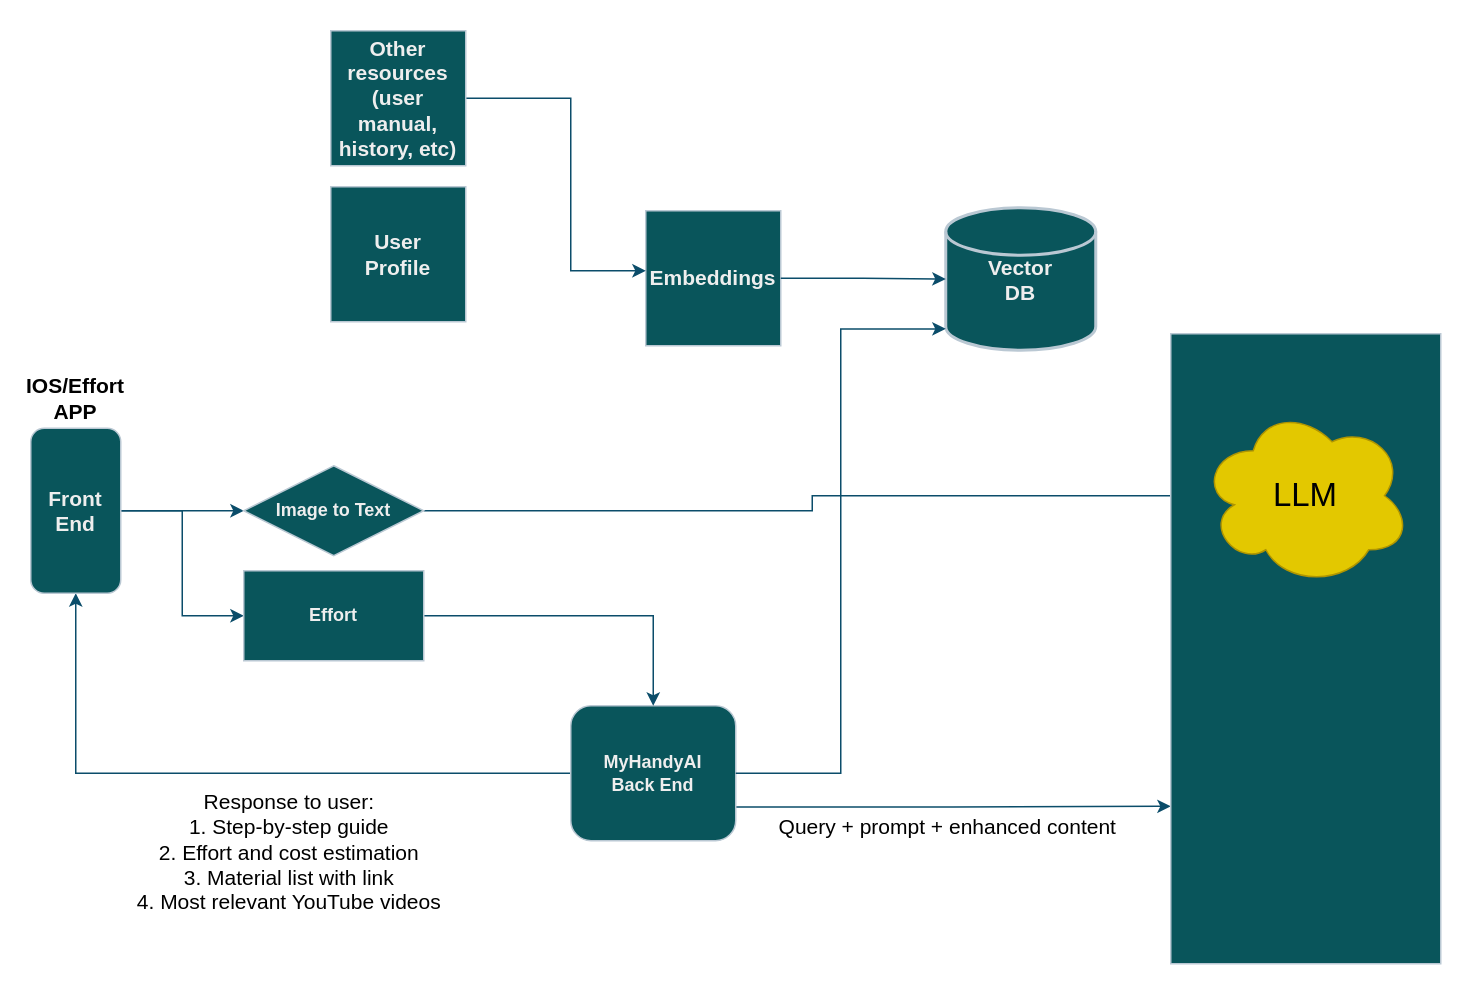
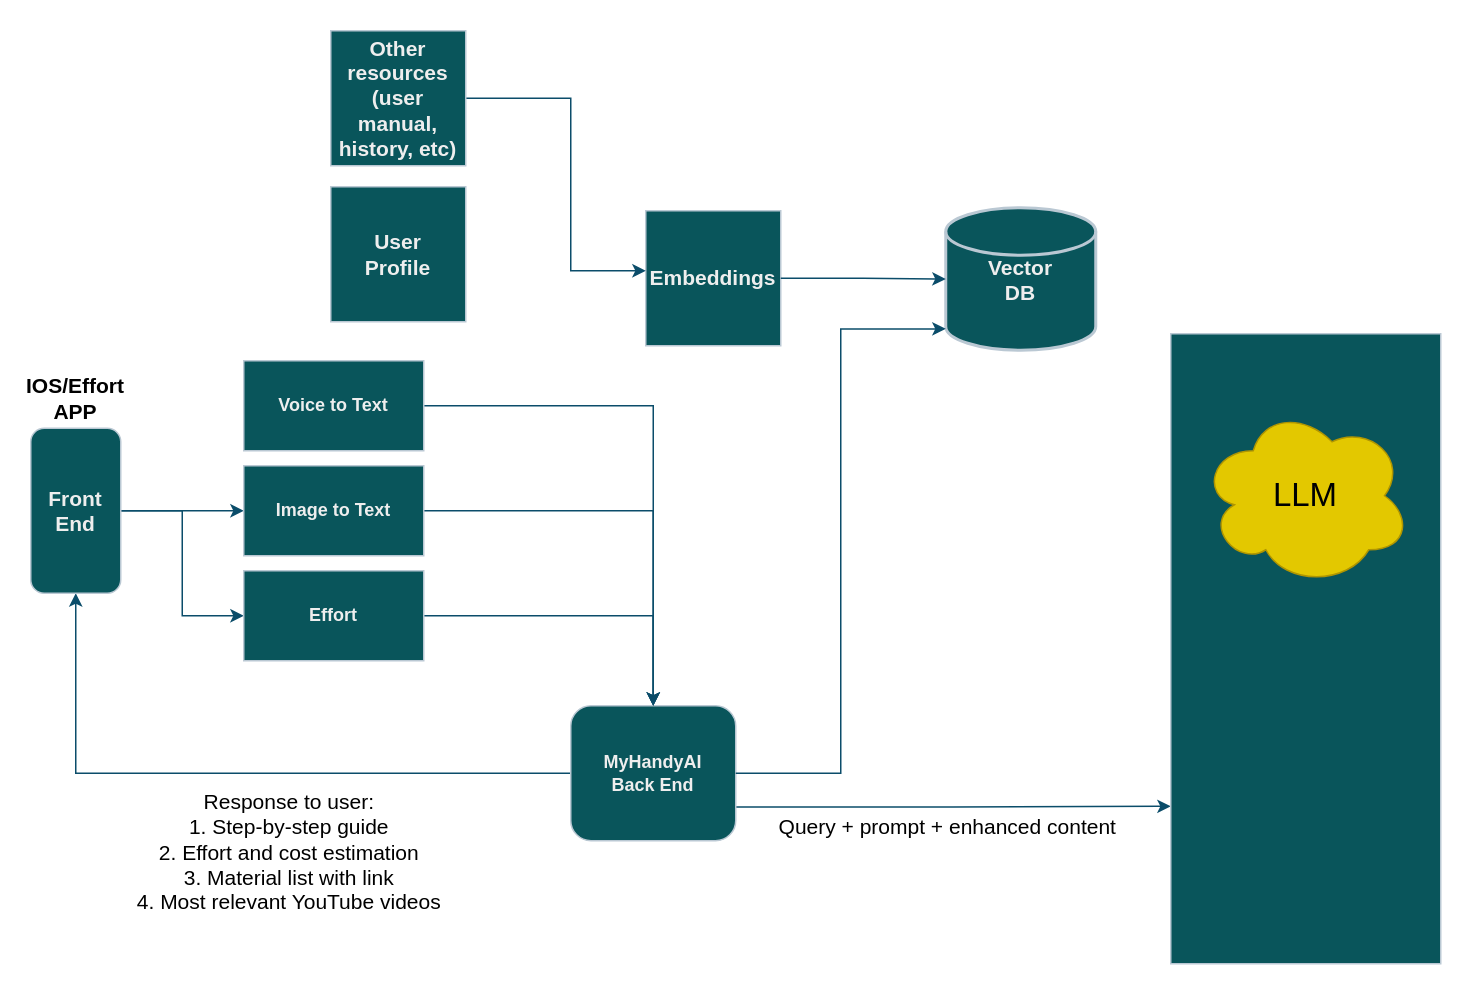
  <mxCell id="0" />
  <mxCell id="1" parent="0" />
  <mxCell id="2" style="edgeStyle=orthogonalEdgeStyle;rounded=0;orthogonalLoop=1;jettySize=auto;html=1;exitX=1;exitY=0.75;exitDx=0;exitDy=0;entryX=0;entryY=0.75;entryDx=0;entryDy=0;strokeColor=#0B4D6A;" edge="1" parent="1" source="5" target="19"><mxGeometry relative="1" as="geometry" /></mxCell>
  <mxCell id="3" style="edgeStyle=orthogonalEdgeStyle;rounded=0;orthogonalLoop=1;jettySize=auto;html=1;exitX=0;exitY=0.5;exitDx=0;exitDy=0;strokeColor=#0B4D6A;entryX=0.5;entryY=1;entryDx=0;entryDy=0;" edge="1" parent="1" source="5" target="25"><mxGeometry relative="1" as="geometry" /></mxCell>
  <mxCell id="4" value="&lt;span style=&quot;color: rgb(0, 0, 0);&quot;&gt;&lt;font style=&quot;font-size: 14px;&quot;&gt;Response to user:&lt;/font&gt;&lt;/span&gt;&lt;div&gt;&lt;font color=&quot;#000000&quot;&gt;&lt;span style=&quot;caret-color: rgb(0, 0, 0); font-size: 14px;&quot;&gt;1. Step-by-step guide&lt;/span&gt;&lt;/font&gt;&lt;/div&gt;&lt;div&gt;&lt;font color=&quot;#000000&quot;&gt;&lt;span style=&quot;caret-color: rgb(0, 0, 0); font-size: 14px;&quot;&gt;2. Effort and cost estimation&lt;/span&gt;&lt;/font&gt;&lt;/div&gt;&lt;div&gt;&lt;font color=&quot;#000000&quot;&gt;&lt;span style=&quot;caret-color: rgb(0, 0, 0); font-size: 14px;&quot;&gt;3. Material list with link&lt;/span&gt;&lt;/font&gt;&lt;/div&gt;&lt;div&gt;&lt;font color=&quot;#000000&quot;&gt;&lt;span style=&quot;caret-color: rgb(0, 0, 0); font-size: 14px;&quot;&gt;4. Most relevant YouTube videos&lt;/span&gt;&lt;/font&gt;&lt;/div&gt;&lt;div&gt;&lt;font color=&quot;#000000&quot;&gt;&lt;span style=&quot;caret-color: rgb(0, 0, 0); font-size: 14px;&quot;&gt;&lt;br&gt;&lt;/span&gt;&lt;/font&gt;&lt;/div&gt;" style="edgeLabel;html=1;align=center;verticalAlign=middle;resizable=0;points=[];strokeColor=#BAC8D3;fontColor=#EEEEEE;fillColor=#09555B;" vertex="1" connectable="0" parent="3"><mxGeometry x="-0.035" y="-3" relative="1" as="geometry"><mxPoint x="28" y="63" as="offset" /></mxGeometry></mxCell>
  <mxCell id="5" value="MyHandyAI&lt;div&gt;Back End&lt;/div&gt;" style="rounded=1;whiteSpace=wrap;html=1;strokeColor=#BAC8D3;fontColor=#EEEEEE;fillColor=#09555B;fontStyle=1" vertex="1" parent="1"><mxGeometry x="380" y="470" width="110" height="90" as="geometry" /></mxCell>
  <mxCell id="6" style="edgeStyle=orthogonalEdgeStyle;rounded=0;orthogonalLoop=1;jettySize=auto;html=1;exitX=1;exitY=0.5;exitDx=0;exitDy=0;entryX=0;entryY=0.5;entryDx=0;entryDy=0;strokeColor=#0B4D6A;" edge="1" parent="1" source="25" target="12"><mxGeometry relative="1" as="geometry"><mxPoint x="46" y="369" as="sourcePoint" /></mxGeometry></mxCell>
  <mxCell id="7" style="edgeStyle=orthogonalEdgeStyle;rounded=0;orthogonalLoop=1;jettySize=auto;html=1;exitX=1;exitY=0.5;exitDx=0;exitDy=0;entryX=0;entryY=0.5;entryDx=0;entryDy=0;strokeColor=#0B4D6A;" edge="1" parent="1" source="25" target="23"><mxGeometry relative="1" as="geometry"><mxPoint x="46" y="369" as="sourcePoint" /></mxGeometry></mxCell>
  <mxCell id="8" value="&lt;span style=&quot;color: rgb(0, 0, 0);&quot;&gt;&lt;font style=&quot;font-size: 14px;&quot;&gt;IOS/Effort APP&lt;/font&gt;&lt;/span&gt;" style="text;html=1;align=center;verticalAlign=middle;whiteSpace=wrap;rounded=0;fontColor=#EEEEEE;fontStyle=1" vertex="1" parent="1"><mxGeometry x="20" y="250" width="60" height="30" as="geometry" /></mxCell>
- <mxCell id="11" style="edgeStyle=orthogonalEdgeStyle;rounded=0;orthogonalLoop=1;jettySize=auto;html=1;exitX=1;exitY=0.5;exitDx=0;exitDy=0;strokeColor=#0B4D6A;" edge="1" parent="1" source="12" target="20"><mxGeometry relative="1" as="geometry"><mxPoint x="460" y="430" as="targetPoint" /></mxGeometry></mxCell>
- <mxCell id="12" value="Image to Text" style="rhombus;whiteSpace=wrap;html=1;strokeColor=#BAC8D3;fontColor=#EEEEEE;fillColor=#09555B;fontStyle=1;" vertex="1" parent="1"><mxGeometry x="162" y="310" width="120" height="60" as="geometry" /></mxCell>
+ <mxCell id="9" style="edgeStyle=orthogonalEdgeStyle;rounded=0;orthogonalLoop=1;jettySize=auto;html=1;exitX=1;exitY=0.5;exitDx=0;exitDy=0;entryX=0.5;entryY=0;entryDx=0;entryDy=0;strokeColor=#0B4D6A;" edge="1" parent="1" source="10" target="5"><mxGeometry relative="1" as="geometry" /></mxCell>
+ <mxCell id="10" value="Voice to Text" style="rounded=0;whiteSpace=wrap;html=1;strokeColor=#BAC8D3;fontColor=#EEEEEE;fillColor=#09555B;fontStyle=1" vertex="1" parent="1"><mxGeometry x="162" y="240" width="120" height="60" as="geometry" /></mxCell>
+ <mxCell id="11" style="edgeStyle=orthogonalEdgeStyle;rounded=0;orthogonalLoop=1;jettySize=auto;html=1;exitX=1;exitY=0.5;exitDx=0;exitDy=0;strokeColor=#0B4D6A;entryX=0.5;entryY=0;entryDx=0;entryDy=0;" edge="1" parent="1" source="12" target="5"><mxGeometry relative="1" as="geometry"><mxPoint x="460" y="430" as="targetPoint" /></mxGeometry></mxCell>
+ <mxCell id="12" value="Image to Text" style="rounded=0;whiteSpace=wrap;html=1;strokeColor=#BAC8D3;fontColor=#EEEEEE;fillColor=#09555B;fontStyle=1" vertex="1" parent="1"><mxGeometry x="162" y="310" width="120" height="60" as="geometry" /></mxCell>
  <mxCell id="13" value="Vector&lt;div&gt;DB&lt;/div&gt;" style="strokeWidth=2;html=1;shape=mxgraph.flowchart.database;whiteSpace=wrap;strokeColor=#BAC8D3;fontColor=#EEEEEE;fillColor=#09555B;fontSize=14;fontStyle=1" vertex="1" parent="1"><mxGeometry x="630" y="138" width="100" height="95" as="geometry" /></mxCell>
  <mxCell id="14" value="User&lt;div&gt;Profile&lt;/div&gt;" style="whiteSpace=wrap;html=1;aspect=fixed;strokeColor=#BAC8D3;fontColor=#EEEEEE;fillColor=#09555B;fontStyle=1;fontSize=14;" vertex="1" parent="1"><mxGeometry x="220" y="124" width="90" height="90" as="geometry" /></mxCell>
  <mxCell id="15" value="Embeddings" style="whiteSpace=wrap;html=1;aspect=fixed;strokeColor=#BAC8D3;fontColor=#EEEEEE;fillColor=#09555B;fontStyle=1;fontSize=14;" vertex="1" parent="1"><mxGeometry x="430" y="140" width="90" height="90" as="geometry" /></mxCell>
  <mxCell id="16" style="edgeStyle=orthogonalEdgeStyle;rounded=0;orthogonalLoop=1;jettySize=auto;html=1;exitX=1;exitY=0.5;exitDx=0;exitDy=0;strokeColor=#0B4D6A;" edge="1" parent="1" source="17"><mxGeometry relative="1" as="geometry"><mxPoint x="430" y="180" as="targetPoint" /><Array as="points"><mxPoint x="380" y="65" /><mxPoint x="380" y="180" /></Array></mxGeometry></mxCell>
  <mxCell id="17" value="Other resources (user manual, history, etc)" style="whiteSpace=wrap;html=1;aspect=fixed;strokeColor=#BAC8D3;fontColor=#EEEEEE;fillColor=#09555B;fontStyle=1;fontSize=14;" vertex="1" parent="1"><mxGeometry x="220" y="20" width="90" height="90" as="geometry" /></mxCell>
  <mxCell id="18" style="edgeStyle=orthogonalEdgeStyle;rounded=0;orthogonalLoop=1;jettySize=auto;html=1;exitX=1;exitY=0.5;exitDx=0;exitDy=0;entryX=0;entryY=0.5;entryDx=0;entryDy=0;entryPerimeter=0;strokeColor=#0B4D6A;" edge="1" parent="1" source="15" target="13"><mxGeometry relative="1" as="geometry" /></mxCell>
  <mxCell id="19" value="" style="rounded=0;whiteSpace=wrap;html=1;strokeColor=#BAC8D3;fontColor=#EEEEEE;fillColor=#09555B;" vertex="1" parent="1"><mxGeometry x="780" y="222" width="180" height="420" as="geometry" /></mxCell>
  <mxCell id="20" value="LLM" style="ellipse;shape=cloud;whiteSpace=wrap;html=1;strokeColor=#B09500;fontColor=#000000;fillColor=#e3c800;fontSize=22;" vertex="1" parent="1"><mxGeometry x="800" y="270" width="140" height="120" as="geometry" /></mxCell>
  <mxCell id="21" style="edgeStyle=orthogonalEdgeStyle;rounded=0;orthogonalLoop=1;jettySize=auto;html=1;exitX=1;exitY=0.5;exitDx=0;exitDy=0;entryX=0;entryY=0.85;entryDx=0;entryDy=0;entryPerimeter=0;strokeColor=#0B4D6A;" edge="1" parent="1" source="5" target="13"><mxGeometry relative="1" as="geometry" /></mxCell>
  <mxCell id="22" style="edgeStyle=orthogonalEdgeStyle;rounded=0;orthogonalLoop=1;jettySize=auto;html=1;exitX=1;exitY=0.5;exitDx=0;exitDy=0;entryX=0.5;entryY=0;entryDx=0;entryDy=0;strokeColor=#0B4D6A;" edge="1" parent="1" source="23" target="5"><mxGeometry relative="1" as="geometry" /></mxCell>
  <mxCell id="23" value="Effort" style="rounded=0;whiteSpace=wrap;html=1;strokeColor=#BAC8D3;fontColor=#EEEEEE;fillColor=#09555B;fontStyle=1" vertex="1" parent="1"><mxGeometry x="162" y="380" width="120" height="60" as="geometry" /></mxCell>
  <mxCell id="24" value="&lt;div&gt;&lt;font color=&quot;#000000&quot;&gt;&lt;span style=&quot;caret-color: rgb(0, 0, 0); font-size: 14px;&quot;&gt;Query + prompt + enhanced content&lt;/span&gt;&lt;/font&gt;&lt;/div&gt;" style="edgeLabel;html=1;align=center;verticalAlign=middle;resizable=0;points=[];strokeColor=#BAC8D3;fontColor=#EEEEEE;fillColor=#09555B;" vertex="1" connectable="0" parent="1"><mxGeometry x="630" y="550" as="geometry" /></mxCell>
  <mxCell id="25" value="Front End" style="rounded=1;whiteSpace=wrap;html=1;strokeColor=#BAC8D3;fontColor=#EEEEEE;fillColor=#09555B;fontStyle=1;fontSize=14;" vertex="1" parent="1"><mxGeometry x="20" y="285" width="60" height="110" as="geometry" /></mxCell>
